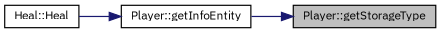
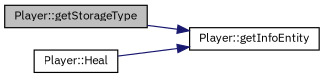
  digraph {
    fontname="IBM Plex Sans"
    rankdir=RL
    node [color=black fillcolor=white fontname="IBM Plex Sans" fontsize=10 shape=record style=filled]
    edge [color=midnightblue dir=back fontname="IBM Plex Sans" fontsize=10 labelfontname=Helvetica labelfontsize=10 style=solid]
    n1 [fillcolor=grey75 fontcolor=black height=0.2 label="Player::getStorageType" width=0.4]
    n2 [height=0.2 label="Player::getInfoEntity" width=0.4]
-   n3 [height=0.2 label="Heal::Heal" width=0.4]
-   n1 -> n2
+   n3 [height=0.2 label="Player::Heal" width=0.4]
+   n2 -> n1
    n2 -> n3
  }
